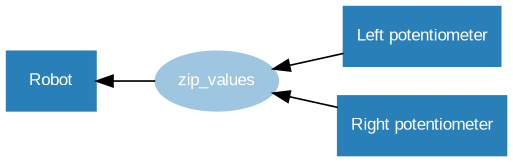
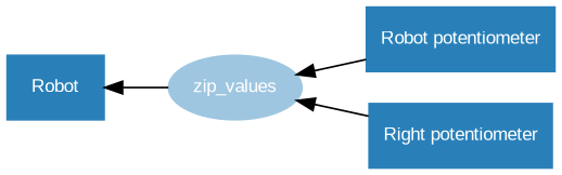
  digraph {
    rankdir=RL
    node [color="#2980b9" fontcolor="#ffffff" fontname=Arial fontsize=10 shape=rect style=filled]
    edge [arrowhead=normal style=solid]
    Robot
-   n2 [label="Left potentiometer"]
+   n2 [label="Robot potentiometer"]
    zip_values [color="#9ec6e0" shape=oval]
    n4 [label="Right potentiometer"]
    n2 -> zip_values
    zip_values -> Robot
    n4 -> zip_values
  }
